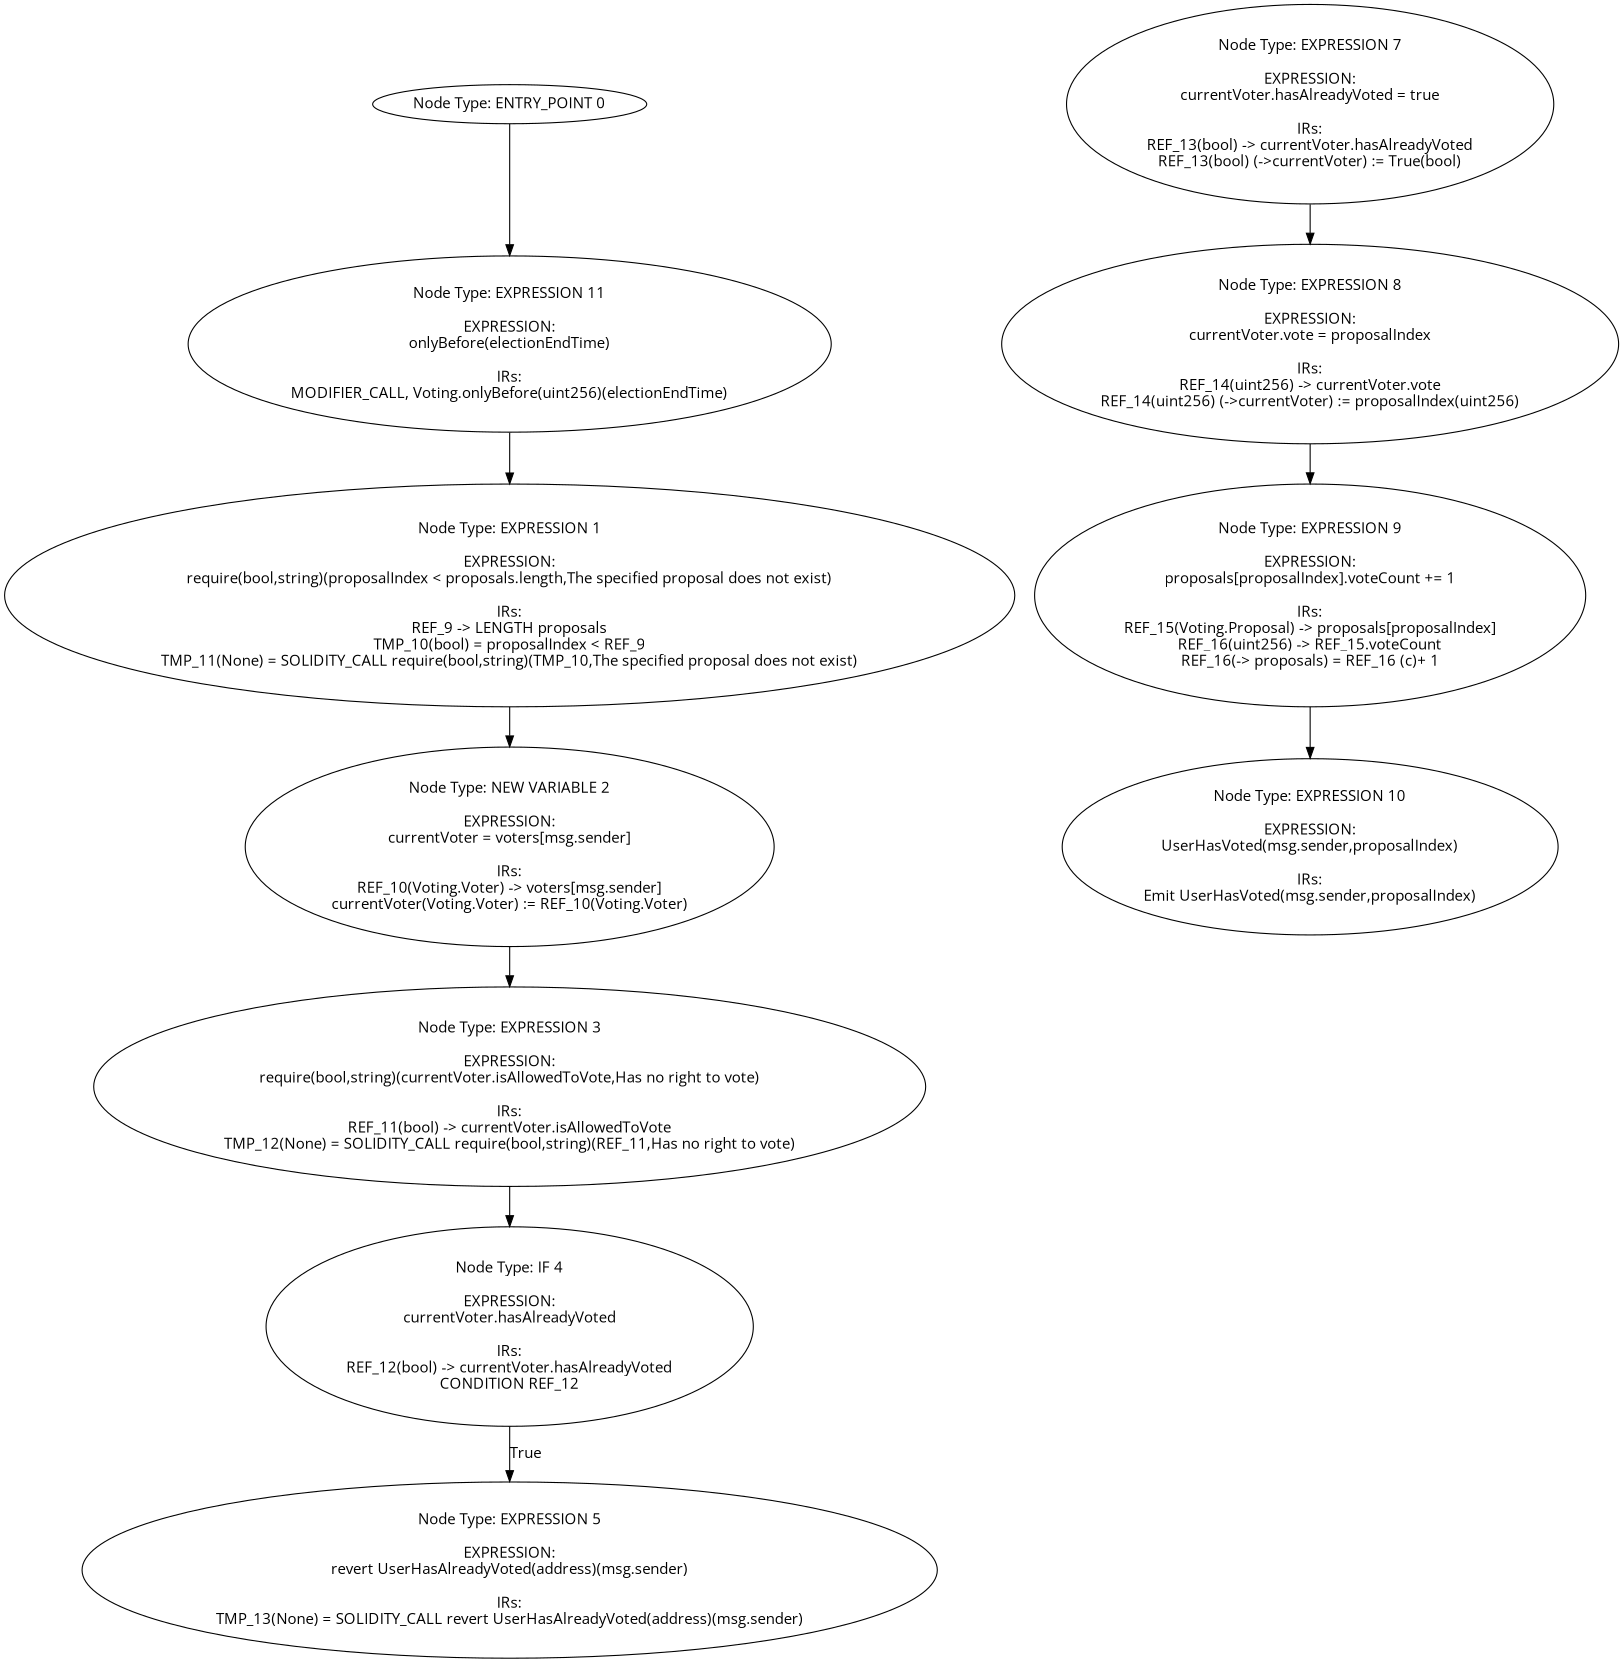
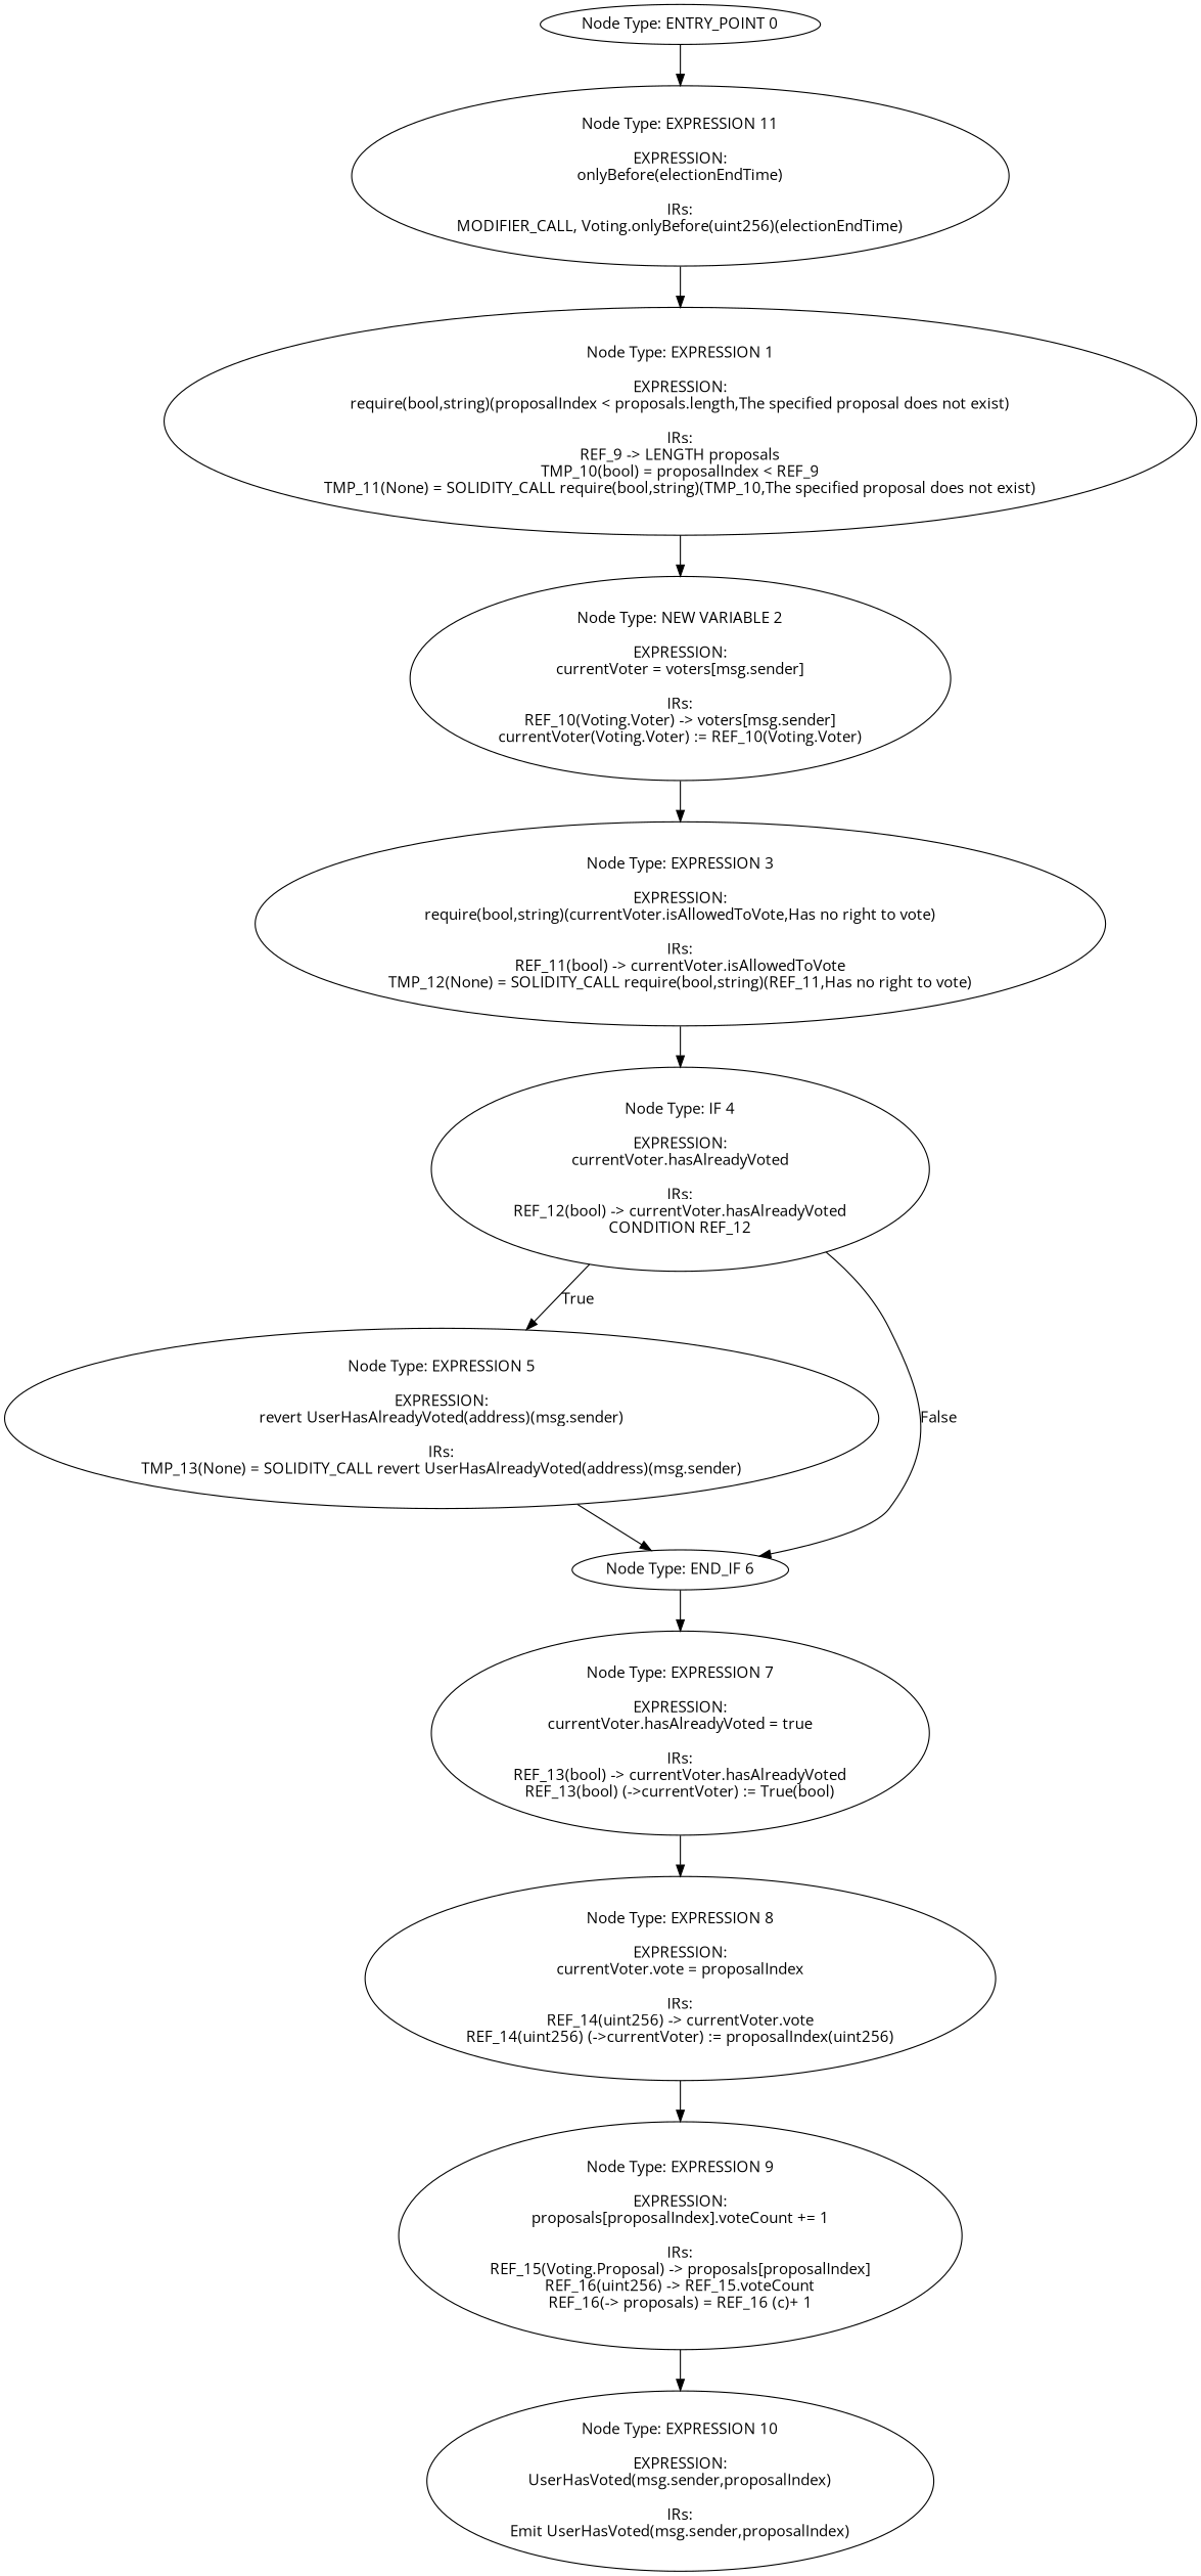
  digraph {
    fontname="Open Sans"
    node [fontname="Open Sans"]
    edge [fontname="Open Sans"]
    n1 [label="Node Type: ENTRY_POINT 0\n"]
    n2 [label="Node Type: EXPRESSION 11\n\nEXPRESSION:\nonlyBefore(electionEndTime)\n\nIRs:\nMODIFIER_CALL, Voting.onlyBefore(uint256)(electionEndTime)"]
    n3 [label="Node Type: EXPRESSION 1\n\nEXPRESSION:\nrequire(bool,string)(proposalIndex < proposals.length,The specified proposal does not exist)\n\nIRs:\nREF_9 -> LENGTH proposals\nTMP_10(bool) = proposalIndex < REF_9\nTMP_11(None) = SOLIDITY_CALL require(bool,string)(TMP_10,The specified proposal does not exist)"]
    n4 [label="Node Type: NEW VARIABLE 2\n\nEXPRESSION:\ncurrentVoter = voters[msg.sender]\n\nIRs:\nREF_10(Voting.Voter) -> voters[msg.sender]\ncurrentVoter(Voting.Voter) := REF_10(Voting.Voter)"]
    n5 [label="Node Type: EXPRESSION 3\n\nEXPRESSION:\nrequire(bool,string)(currentVoter.isAllowedToVote,Has no right to vote)\n\nIRs:\nREF_11(bool) -> currentVoter.isAllowedToVote\nTMP_12(None) = SOLIDITY_CALL require(bool,string)(REF_11,Has no right to vote)"]
    n6 [label="Node Type: IF 4\n\nEXPRESSION:\ncurrentVoter.hasAlreadyVoted\n\nIRs:\nREF_12(bool) -> currentVoter.hasAlreadyVoted\nCONDITION REF_12"]
    n7 [label="Node Type: EXPRESSION 5\n\nEXPRESSION:\nrevert UserHasAlreadyVoted(address)(msg.sender)\n\nIRs:\nTMP_13(None) = SOLIDITY_CALL revert UserHasAlreadyVoted(address)(msg.sender)"]
+   n8 [label="Node Type: END_IF 6\n"]
    n9 [label="Node Type: EXPRESSION 7\n\nEXPRESSION:\ncurrentVoter.hasAlreadyVoted = true\n\nIRs:\nREF_13(bool) -> currentVoter.hasAlreadyVoted\nREF_13(bool) (->currentVoter) := True(bool)"]
    n10 [label="Node Type: EXPRESSION 8\n\nEXPRESSION:\ncurrentVoter.vote = proposalIndex\n\nIRs:\nREF_14(uint256) -> currentVoter.vote\nREF_14(uint256) (->currentVoter) := proposalIndex(uint256)"]
    n11 [label="Node Type: EXPRESSION 9\n\nEXPRESSION:\nproposals[proposalIndex].voteCount += 1\n\nIRs:\nREF_15(Voting.Proposal) -> proposals[proposalIndex]\nREF_16(uint256) -> REF_15.voteCount\nREF_16(-> proposals) = REF_16 (c)+ 1"]
    n12 [label="Node Type: EXPRESSION 10\n\nEXPRESSION:\nUserHasVoted(msg.sender,proposalIndex)\n\nIRs:\nEmit UserHasVoted(msg.sender,proposalIndex)"]
    n1 -> n2
    n2 -> n3
    n3 -> n4
    n4 -> n5
    n5 -> n6
    n6 -> n7 [label=True]
+   n6 -> n8 [label=False]
+   n7 -> n8
+   n8 -> n9
    n9 -> n10
    n10 -> n11
    n11 -> n12
  }
